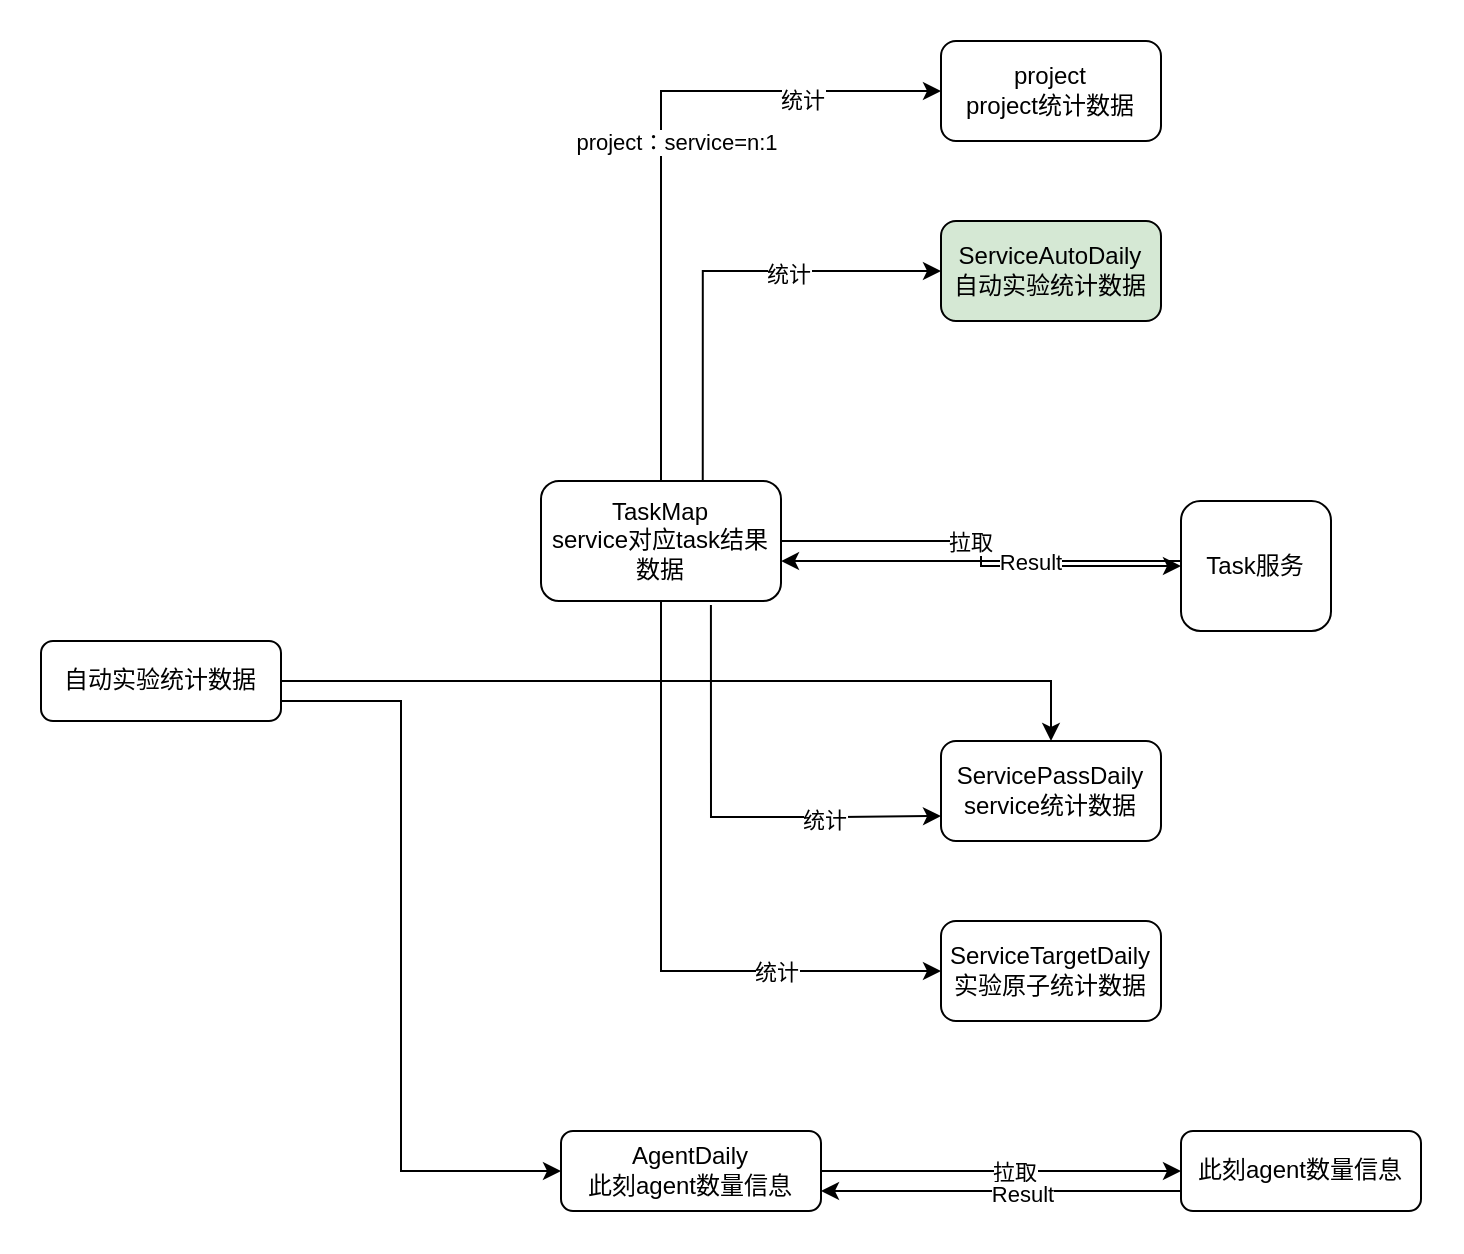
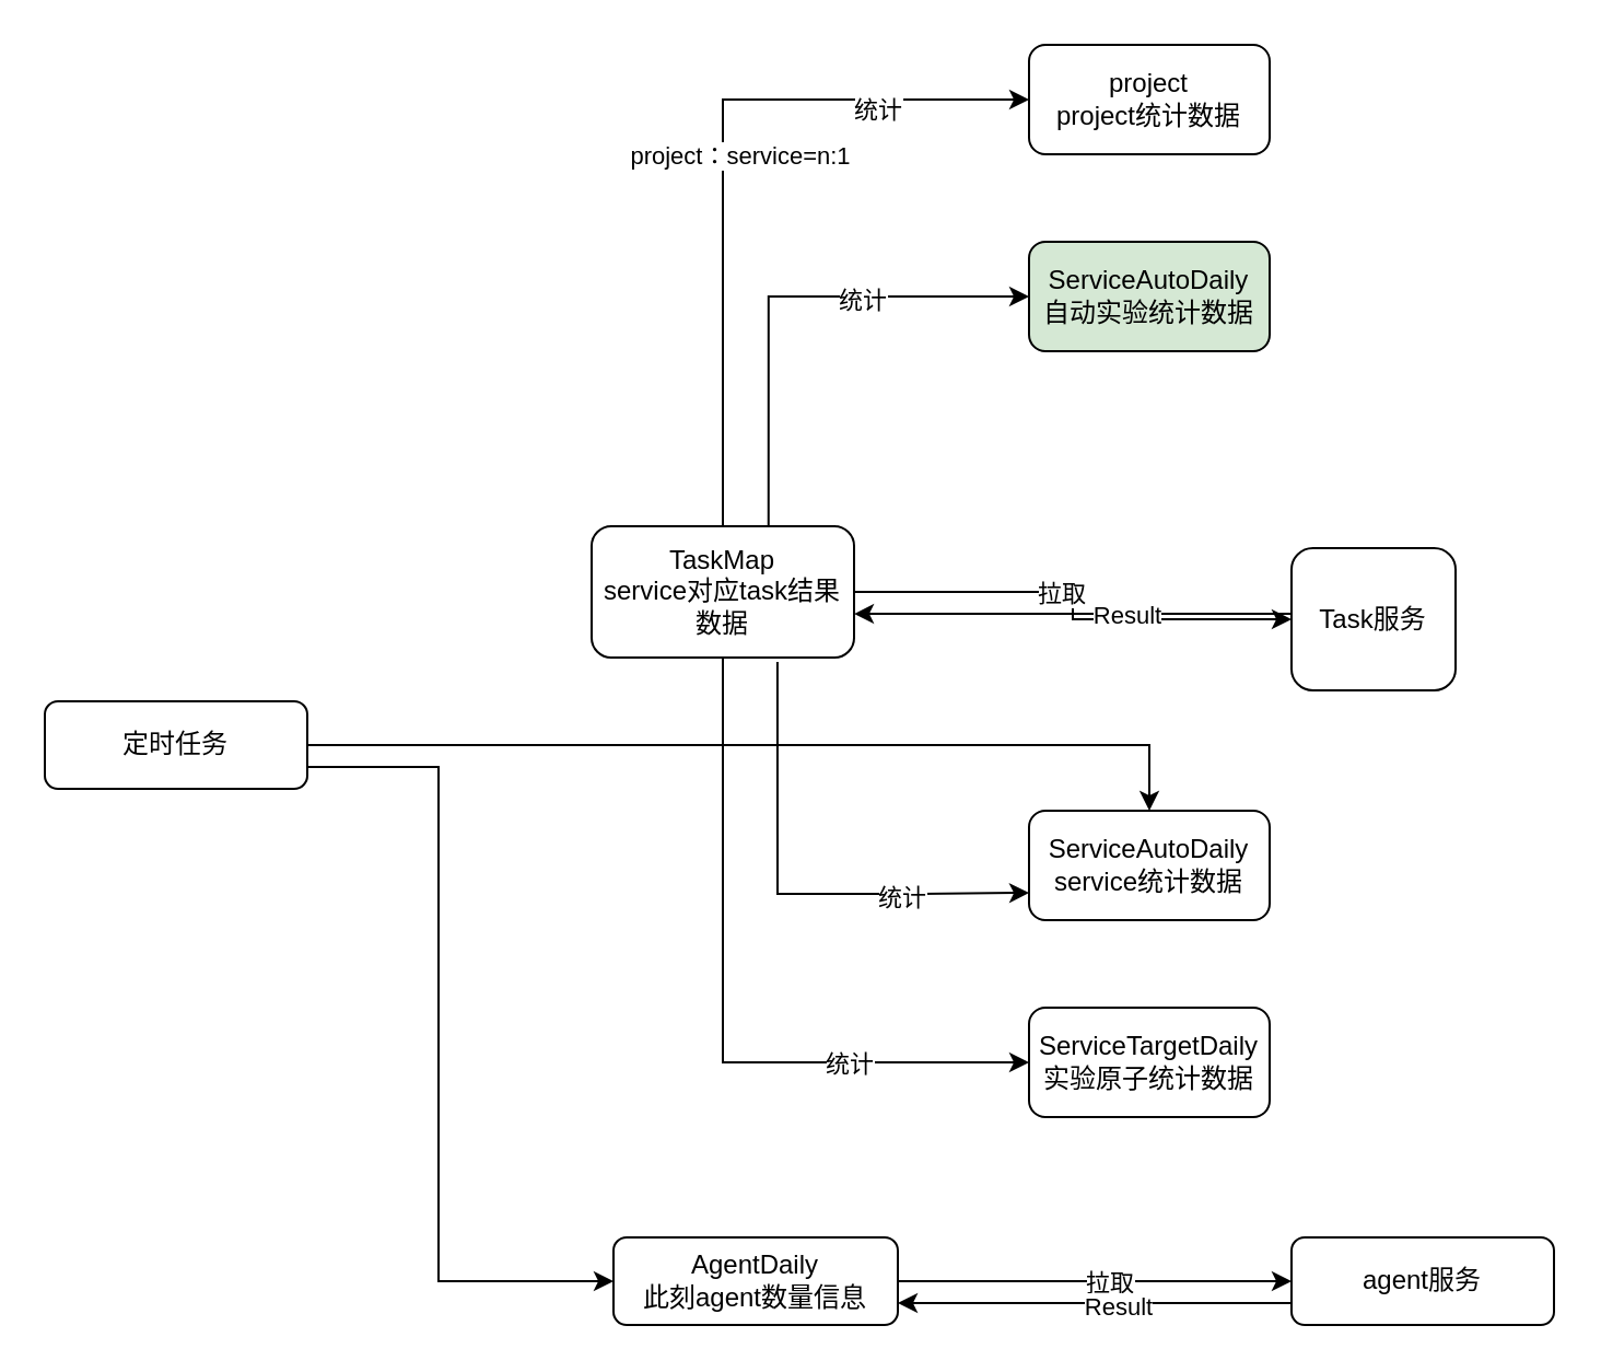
  <mxCell id="0" />
  <mxCell id="1" parent="0" />
  <mxCell id="2" style="edgeStyle=orthogonalEdgeStyle;rounded=0;orthogonalLoop=1;jettySize=auto;html=1;" edge="1" parent="1" source="13" target="16"><mxGeometry relative="1" as="geometry" /></mxCell>
  <mxCell id="3" value="拉取" style="edgeLabel;html=1;align=center;verticalAlign=middle;resizable=0;points=[];" vertex="1" connectable="0" parent="2"><mxGeometry x="-0.119" y="1" relative="1" as="geometry"><mxPoint y="1" as="offset" /></mxGeometry></mxCell>
  <mxCell id="4" style="edgeStyle=orthogonalEdgeStyle;rounded=0;orthogonalLoop=1;jettySize=auto;html=1;exitX=0.5;exitY=0;exitDx=0;exitDy=0;entryX=0;entryY=0.5;entryDx=0;entryDy=0;" edge="1" parent="1" source="13" target="17"><mxGeometry relative="1" as="geometry" /></mxCell>
  <mxCell id="5" value="project：service=n:1" style="edgeLabel;html=1;align=center;verticalAlign=middle;resizable=0;points=[];" vertex="1" connectable="0" parent="4"><mxGeometry x="0.33" relative="1" as="geometry"><mxPoint x="-20.83" y="25" as="offset" /></mxGeometry></mxCell>
  <mxCell id="6" value="统计" style="edgeLabel;html=1;align=center;verticalAlign=middle;resizable=0;points=[];" vertex="1" connectable="0" parent="4"><mxGeometry x="-0.117" y="1" relative="1" as="geometry"><mxPoint x="71" y="-42.5" as="offset" /></mxGeometry></mxCell>
  <mxCell id="7" style="edgeStyle=orthogonalEdgeStyle;rounded=0;orthogonalLoop=1;jettySize=auto;html=1;entryX=0;entryY=0.5;entryDx=0;entryDy=0;" edge="1" parent="1" source="13" target="19"><mxGeometry relative="1" as="geometry"><Array as="points"><mxPoint x="330" y="485" /></Array></mxGeometry></mxCell>
  <mxCell id="8" value="统计" style="edgeLabel;html=1;align=center;verticalAlign=middle;resizable=0;points=[];" vertex="1" connectable="0" parent="7"><mxGeometry x="0.487" relative="1" as="geometry"><mxPoint as="offset" /></mxGeometry></mxCell>
  <mxCell id="9" style="edgeStyle=orthogonalEdgeStyle;rounded=0;orthogonalLoop=1;jettySize=auto;html=1;entryX=0;entryY=0.75;entryDx=0;entryDy=0;exitX=0.708;exitY=1.033;exitDx=0;exitDy=0;exitPerimeter=0;" edge="1" parent="1" source="13" target="18"><mxGeometry relative="1" as="geometry"><Array as="points"><mxPoint x="355" y="408" /><mxPoint x="420" y="408" /></Array></mxGeometry></mxCell>
  <mxCell id="10" value="统计" style="edgeLabel;html=1;align=center;verticalAlign=middle;resizable=0;points=[];" vertex="1" connectable="0" parent="9"><mxGeometry x="0.472" y="-1" relative="1" as="geometry"><mxPoint as="offset" /></mxGeometry></mxCell>
  <mxCell id="11" style="edgeStyle=orthogonalEdgeStyle;rounded=0;orthogonalLoop=1;jettySize=auto;html=1;entryX=0;entryY=0.5;entryDx=0;entryDy=0;exitX=0.674;exitY=-0.008;exitDx=0;exitDy=0;exitPerimeter=0;" edge="1" parent="1" source="13" target="20"><mxGeometry relative="1" as="geometry" /></mxCell>
  <mxCell id="12" value="统计" style="edgeLabel;html=1;align=center;verticalAlign=middle;resizable=0;points=[];" vertex="1" connectable="0" parent="11"><mxGeometry x="0.314" y="-1" relative="1" as="geometry"><mxPoint as="offset" /></mxGeometry></mxCell>
  <mxCell id="13" value="TaskMap&lt;br&gt;service对应task结果数据" style="rounded=1;whiteSpace=wrap;html=1;fontSize=12;glass=0;strokeWidth=1;shadow=0;" parent="1" vertex="1"><mxGeometry x="270" y="240" width="120" height="60" as="geometry" /></mxCell>
  <mxCell id="14" style="edgeStyle=orthogonalEdgeStyle;rounded=0;orthogonalLoop=1;jettySize=auto;html=1;entryX=1;entryY=0.667;entryDx=0;entryDy=0;entryPerimeter=0;" edge="1" parent="1" source="16" target="13"><mxGeometry relative="1" as="geometry"><mxPoint x="400" y="280" as="targetPoint" /><Array as="points"><mxPoint x="490" y="280" /><mxPoint x="490" y="280" /></Array></mxGeometry></mxCell>
  <mxCell id="15" value="Result" style="edgeLabel;html=1;align=center;verticalAlign=middle;resizable=0;points=[];" vertex="1" connectable="0" parent="14"><mxGeometry x="-0.238" relative="1" as="geometry"><mxPoint as="offset" /></mxGeometry></mxCell>
  <mxCell id="16" value="Task服务" style="rounded=1;whiteSpace=wrap;html=1;fontSize=12;glass=0;strokeWidth=1;shadow=0;" vertex="1" parent="1"><mxGeometry x="590" y="250" width="75" height="65" as="geometry" /></mxCell>
  <mxCell id="17" value="project&lt;br&gt;project统计数据" style="rounded=1;whiteSpace=wrap;html=1;fontSize=12;glass=0;strokeWidth=1;shadow=0;" vertex="1" parent="1"><mxGeometry x="470" y="20" width="110" height="50" as="geometry" /></mxCell>
- <mxCell id="18" value="ServicePassDaily&lt;br&gt;service统计数据" style="rounded=1;whiteSpace=wrap;html=1;fontSize=12;glass=0;strokeWidth=1;shadow=0;" vertex="1" parent="1"><mxGeometry x="470" y="370" width="110" height="50" as="geometry" /></mxCell>
+ <mxCell id="18" value="ServiceAutoDaily&lt;br&gt;service统计数据" style="rounded=1;whiteSpace=wrap;html=1;fontSize=12;glass=0;strokeWidth=1;shadow=0;" vertex="1" parent="1"><mxGeometry x="470" y="370" width="110" height="50" as="geometry" /></mxCell>
  <mxCell id="19" value="ServiceTargetDaily&lt;br&gt;实验原子统计数据" style="rounded=1;whiteSpace=wrap;html=1;fontSize=12;glass=0;strokeWidth=1;shadow=0;" vertex="1" parent="1"><mxGeometry x="470" y="460" width="110" height="50" as="geometry" /></mxCell>
  <mxCell id="20" value="ServiceAutoDaily&lt;br&gt;自动实验统计数据" style="rounded=1;whiteSpace=wrap;html=1;fontSize=12;glass=0;strokeWidth=1;shadow=0;fillColor=#d5e8d4;" vertex="1" parent="1"><mxGeometry x="470" y="110" width="110" height="50" as="geometry" /></mxCell>
  <mxCell id="21" style="edgeStyle=orthogonalEdgeStyle;rounded=0;orthogonalLoop=1;jettySize=auto;html=1;entryX=0;entryY=0.5;entryDx=0;entryDy=0;" edge="1" parent="1" source="23" target="26"><mxGeometry relative="1" as="geometry" /></mxCell>
  <mxCell id="22" value="拉取" style="edgeLabel;html=1;align=center;verticalAlign=middle;resizable=0;points=[];" vertex="1" connectable="0" parent="21"><mxGeometry x="0.2" relative="1" as="geometry"><mxPoint x="-11.67" as="offset" /></mxGeometry></mxCell>
  <mxCell id="23" value="AgentDaily&lt;br&gt;此刻agent数量信息" style="rounded=1;whiteSpace=wrap;html=1;fontSize=12;glass=0;strokeWidth=1;shadow=0;" vertex="1" parent="1"><mxGeometry x="280" y="565" width="130" height="40" as="geometry" /></mxCell>
  <mxCell id="24" style="edgeStyle=orthogonalEdgeStyle;rounded=0;orthogonalLoop=1;jettySize=auto;html=1;entryX=1;entryY=0.75;entryDx=0;entryDy=0;" edge="1" parent="1" source="26" target="23"><mxGeometry relative="1" as="geometry"><Array as="points"><mxPoint x="550" y="595" /><mxPoint x="550" y="595" /></Array></mxGeometry></mxCell>
  <mxCell id="25" value="Result" style="edgeLabel;html=1;align=center;verticalAlign=middle;resizable=0;points=[];" vertex="1" connectable="0" parent="24"><mxGeometry x="-0.167" y="1" relative="1" as="geometry"><mxPoint x="-5" as="offset" /></mxGeometry></mxCell>
- <mxCell id="26" value="此刻agent数量信息" style="rounded=1;whiteSpace=wrap;html=1;fontSize=12;glass=0;strokeWidth=1;shadow=0;" vertex="1" parent="1"><mxGeometry x="590" y="565" width="120" height="40" as="geometry" /></mxCell>
+ <mxCell id="26" value="agent服务" style="rounded=1;whiteSpace=wrap;html=1;fontSize=12;glass=0;strokeWidth=1;shadow=0;" vertex="1" parent="1"><mxGeometry x="590" y="565" width="120" height="40" as="geometry" /></mxCell>
  <mxCell id="27" style="edgeStyle=orthogonalEdgeStyle;rounded=0;orthogonalLoop=1;jettySize=auto;html=1;" edge="1" parent="1" source="29" target="18"><mxGeometry relative="1" as="geometry" /></mxCell>
  <mxCell id="28" style="edgeStyle=orthogonalEdgeStyle;rounded=0;orthogonalLoop=1;jettySize=auto;html=1;entryX=0;entryY=0.5;entryDx=0;entryDy=0;" edge="1" parent="1" source="29" target="23"><mxGeometry relative="1" as="geometry"><Array as="points"><mxPoint x="200" y="350" /><mxPoint x="200" y="585" /></Array></mxGeometry></mxCell>
- <mxCell id="29" value="自动实验统计数据" style="rounded=1;whiteSpace=wrap;html=1;fontSize=12;glass=0;strokeWidth=1;shadow=0;" vertex="1" parent="1"><mxGeometry x="20" y="320" width="120" height="40" as="geometry" /></mxCell>
+ <mxCell id="29" value="定时任务" style="rounded=1;whiteSpace=wrap;html=1;fontSize=12;glass=0;strokeWidth=1;shadow=0;" vertex="1" parent="1"><mxGeometry x="20" y="320" width="120" height="40" as="geometry" /></mxCell>
